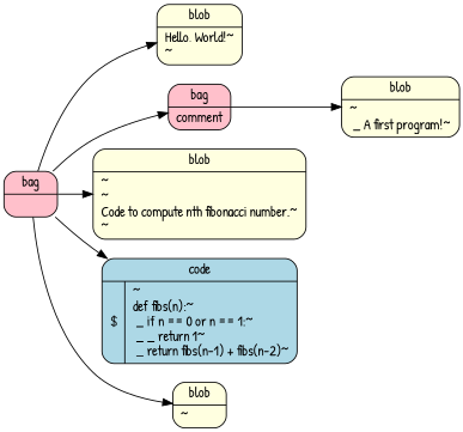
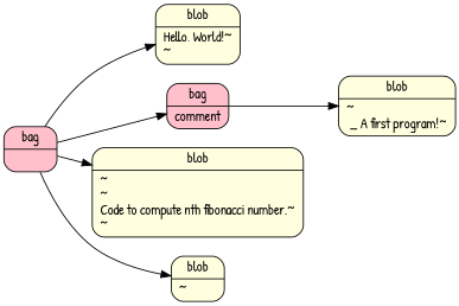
  digraph {
    rankdir=LR
    fontname="Patrick Hand"
    node [fillcolor=lightyellow shape=record style="rounded,filled" fontname="Patrick Hand"]
    edge [fontname="Patrick Hand"]
    n1 [fillcolor=pink label="bag| {}"]
    n2 [label="blob | {Hello, World!~\l~\l}"]
    n3 [fillcolor=pink label="bag| {comment}"]
    n4 [label="blob | {~\l~\lCode to compute nth fibonacci number.~\l~\l}"]
-   n5 [fillcolor=lightblue label="code | {$ | ~\ldef fibs(n):~\l  _ if n == 0 or n == 1:~\l  _  _  return 1~\l  _ return fibs(n-1) + fibs(n-2)~\l}"]
    n6 [label="blob | {~\l}"]
    n7 [label="blob | {~\l  _ A first program!~\l}"]
    n1 -> n2
    n1 -> n3
    n1 -> n4
-   n1 -> n5
    n1 -> n6
    n3 -> n7
  }
